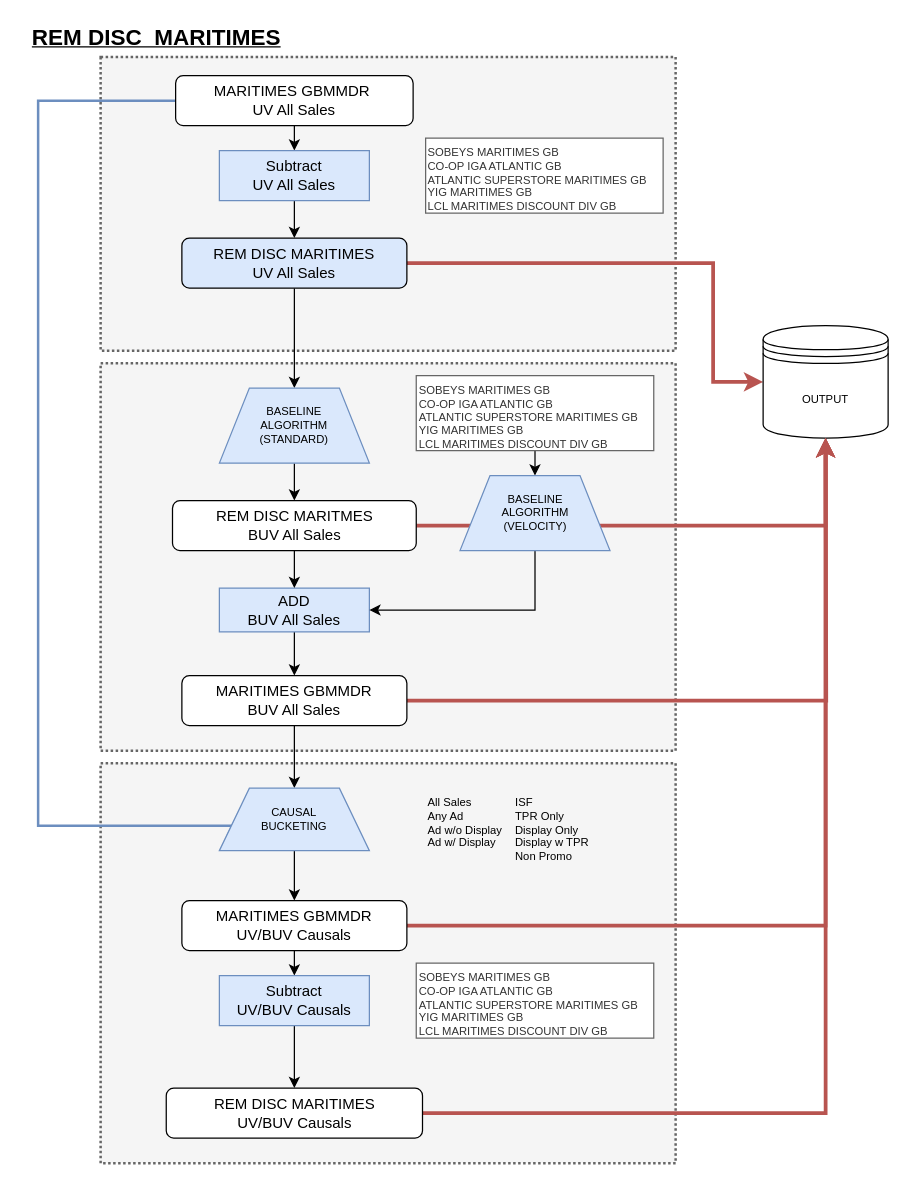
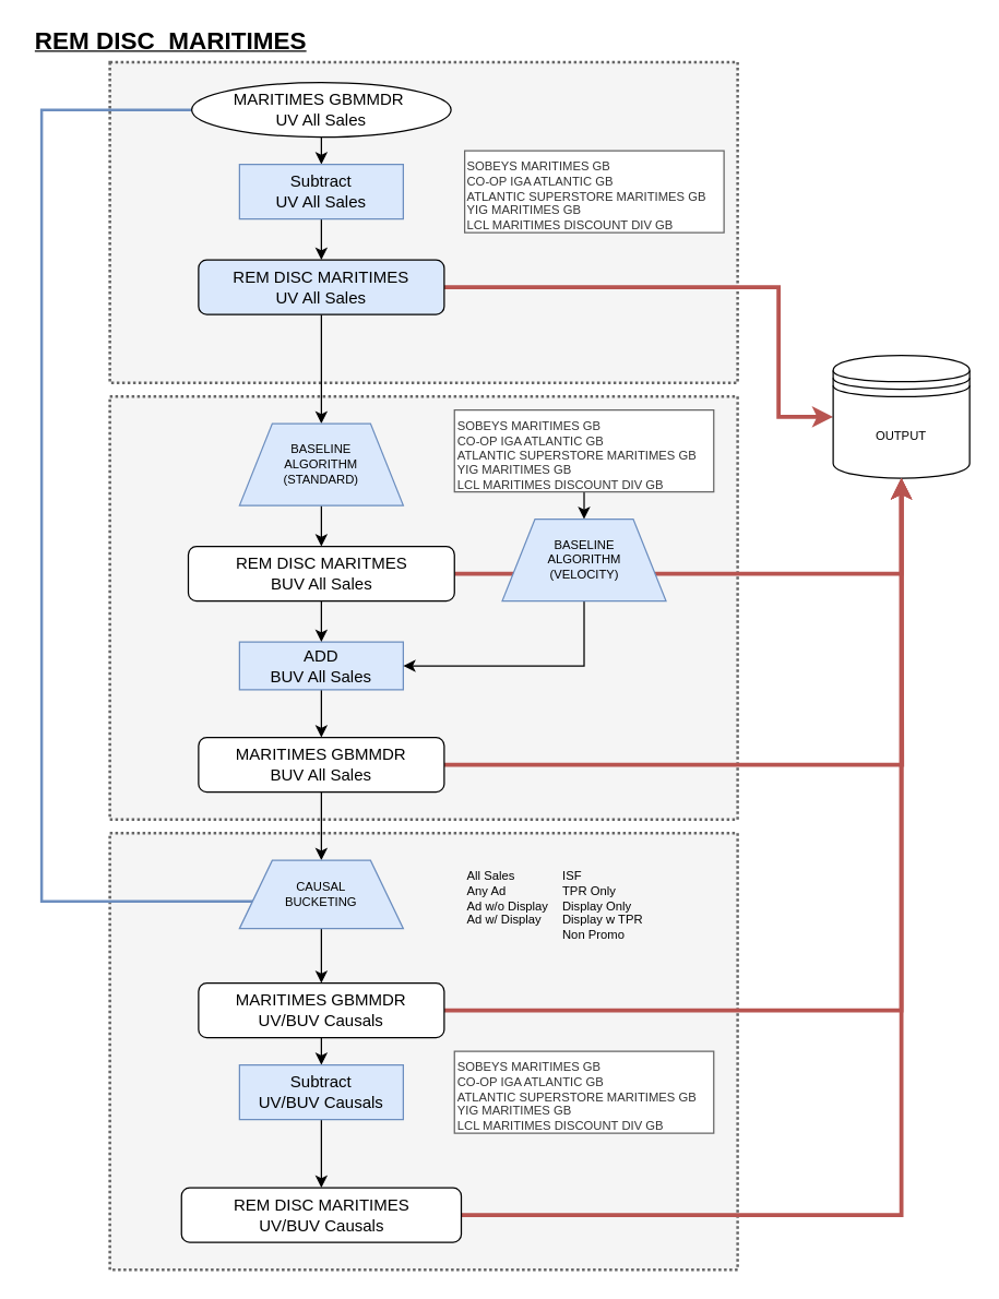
  <mxCell id="0" />
  <mxCell id="1" parent="0" />
  <mxCell id="2" value="" style="rounded=0;whiteSpace=wrap;html=1;fontSize=12;align=center;fillColor=#f5f5f5;strokeColor=#666666;fontColor=#333333;dashed=1;dashPattern=1 1;strokeWidth=2;" vertex="1" parent="1"><mxGeometry x="80" y="610" width="460" height="320" as="geometry" /></mxCell>
  <mxCell id="3" value="" style="rounded=0;whiteSpace=wrap;html=1;fontSize=12;align=center;fillColor=#f5f5f5;strokeColor=#666666;fontColor=#333333;dashed=1;dashPattern=1 1;strokeWidth=2;" vertex="1" parent="1"><mxGeometry x="80" y="45" width="460" height="235" as="geometry" /></mxCell>
  <mxCell id="4" value="" style="rounded=0;whiteSpace=wrap;html=1;fontSize=12;align=center;fillColor=#f5f5f5;strokeColor=#666666;fontColor=#333333;dashed=1;dashPattern=1 1;strokeWidth=2;" vertex="1" parent="1"><mxGeometry x="80" y="290" width="460" height="310" as="geometry" /></mxCell>
  <mxCell id="5" style="edgeStyle=orthogonalEdgeStyle;rounded=0;orthogonalLoop=1;jettySize=auto;html=1;exitX=0.5;exitY=1;exitDx=0;exitDy=0;entryX=0.5;entryY=0;entryDx=0;entryDy=0;" edge="1" parent="1" source="7" target="10"><mxGeometry relative="1" as="geometry" /></mxCell>
  <mxCell id="6" style="edgeStyle=orthogonalEdgeStyle;rounded=0;orthogonalLoop=1;jettySize=auto;html=1;exitX=0;exitY=0.5;exitDx=0;exitDy=0;fontSize=12;entryX=0;entryY=0.5;entryDx=0;entryDy=0;fillColor=#dae8fc;strokeColor=#6c8ebf;strokeWidth=2;" edge="1" parent="1" source="7" target="29"><mxGeometry relative="1" as="geometry"><mxPoint x="90" y="660" as="targetPoint" /><Array as="points"><mxPoint x="30" y="80" /><mxPoint x="30" y="660" /></Array></mxGeometry></mxCell>
- <mxCell id="7" value="&lt;div&gt;&lt;span&gt;MARITIMES GBMMDR&amp;nbsp;&lt;/span&gt;&lt;/div&gt;&lt;div&gt;&lt;span&gt;UV All Sales&lt;/span&gt;&lt;/div&gt;" style="rounded=1;whiteSpace=wrap;html=1;fontSize=12;glass=0;strokeWidth=1;shadow=0;align=center;" parent="1" vertex="1"><mxGeometry x="140" y="60" width="190" height="40" as="geometry" /></mxCell>
+ <mxCell id="7" value="&lt;div&gt;&lt;span&gt;MARITIMES GBMMDR&amp;nbsp;&lt;/span&gt;&lt;/div&gt;&lt;div&gt;&lt;span&gt;UV All Sales&lt;/span&gt;&lt;/div&gt;" style="ellipse;whiteSpace=wrap;html=1;fontSize=12;glass=0;strokeWidth=1;shadow=0;align=center;" parent="1" vertex="1"><mxGeometry x="140" y="60" width="190" height="40" as="geometry" /></mxCell>
  <mxCell id="8" value="&lt;span style=&quot;font-size: 18px&quot;&gt;&lt;b&gt;&lt;u&gt;REM DISC&amp;nbsp; MARITIMES&lt;/u&gt;&lt;/b&gt;&lt;/span&gt;" style="text;html=1;strokeColor=none;fillColor=none;align=center;verticalAlign=middle;whiteSpace=wrap;rounded=0;" vertex="1" parent="1"><mxGeometry x="20" y="20" width="210" height="20" as="geometry" /></mxCell>
  <mxCell id="9" style="edgeStyle=orthogonalEdgeStyle;rounded=0;orthogonalLoop=1;jettySize=auto;html=1;exitX=0.5;exitY=1;exitDx=0;exitDy=0;entryX=0.5;entryY=0;entryDx=0;entryDy=0;fontSize=9;" edge="1" parent="1" source="10" target="13"><mxGeometry relative="1" as="geometry" /></mxCell>
  <mxCell id="10" value="Subtract &lt;br&gt;UV All Sales" style="rounded=0;whiteSpace=wrap;html=1;fillColor=#dae8fc;strokeColor=#6c8ebf;" vertex="1" parent="1"><mxGeometry x="175" y="120" width="120" height="40" as="geometry" /></mxCell>
  <mxCell id="11" style="edgeStyle=orthogonalEdgeStyle;rounded=0;orthogonalLoop=1;jettySize=auto;html=1;exitX=1;exitY=0.5;exitDx=0;exitDy=0;entryX=0;entryY=0.5;entryDx=0;entryDy=0;fontSize=9;fillColor=#f8cecc;strokeColor=#b85450;strokeWidth=3;" edge="1" parent="1" source="13" target="15"><mxGeometry relative="1" as="geometry"><Array as="points"><mxPoint x="570" y="210" /><mxPoint x="570" y="305" /></Array></mxGeometry></mxCell>
  <mxCell id="12" style="edgeStyle=orthogonalEdgeStyle;rounded=0;orthogonalLoop=1;jettySize=auto;html=1;exitX=0.5;exitY=1;exitDx=0;exitDy=0;entryX=0.5;entryY=0;entryDx=0;entryDy=0;fontSize=9;" edge="1" parent="1" source="13" target="17"><mxGeometry relative="1" as="geometry" /></mxCell>
  <mxCell id="13" value="REM DISC MARITIMES &lt;br&gt;UV All Sales" style="rounded=1;whiteSpace=wrap;html=1;fillColor=#dae8fc;" vertex="1" parent="1"><mxGeometry x="145" y="190" width="180" height="40" as="geometry" /></mxCell>
  <mxCell id="14" value="SOBEYS MARITIMES GB&lt;br style=&quot;font-size: 9px;&quot;&gt;  CO-OP IGA ATLANTIC GB&lt;br style=&quot;font-size: 9px;&quot;&gt;  ATLANTIC SUPERSTORE MARITIMES GB&lt;br style=&quot;font-size: 9px;&quot;&gt;  YIG MARITIMES GB&lt;br style=&quot;font-size: 9px;&quot;&gt;  LCL MARITIMES DISCOUNT DIV GB" style="text;html=1;fontSize=9;fillColor=#FFFFFF;strokeColor=#666666;fontColor=#333333;" vertex="1" parent="1"><mxGeometry x="340" y="110" width="190" height="60" as="geometry" /></mxCell>
  <mxCell id="15" value="OUTPUT" style="shape=datastore;whiteSpace=wrap;html=1;rounded=0;fontSize=9;" vertex="1" parent="1"><mxGeometry x="610" y="260" width="100" height="90" as="geometry" /></mxCell>
  <mxCell id="16" style="edgeStyle=orthogonalEdgeStyle;rounded=0;orthogonalLoop=1;jettySize=auto;html=1;exitX=0.5;exitY=1;exitDx=0;exitDy=0;entryX=0.5;entryY=0;entryDx=0;entryDy=0;fontSize=9;" edge="1" parent="1" source="17" target="22"><mxGeometry relative="1" as="geometry" /></mxCell>
  <mxCell id="17" value="BASELINE &lt;br&gt;ALGORITHM&lt;br&gt;(STANDARD)" style="shape=trapezoid;perimeter=trapezoidPerimeter;whiteSpace=wrap;html=1;rounded=0;fontSize=9;fillColor=#dae8fc;strokeColor=#6c8ebf;" vertex="1" parent="1"><mxGeometry x="175" y="310" width="120" height="60" as="geometry" /></mxCell>
  <mxCell id="18" style="edgeStyle=orthogonalEdgeStyle;rounded=0;orthogonalLoop=1;jettySize=auto;html=1;exitX=0.5;exitY=1;exitDx=0;exitDy=0;fontSize=12;" edge="1" parent="1" source="19" target="27"><mxGeometry relative="1" as="geometry" /></mxCell>
  <mxCell id="19" value="ADD &lt;br&gt;BUV All Sales" style="rounded=0;whiteSpace=wrap;html=1;fillColor=#dae8fc;strokeColor=#6c8ebf;" vertex="1" parent="1"><mxGeometry x="175" y="470" width="120" height="35" as="geometry" /></mxCell>
  <mxCell id="20" style="edgeStyle=orthogonalEdgeStyle;rounded=0;orthogonalLoop=1;jettySize=auto;html=1;exitX=1;exitY=0.5;exitDx=0;exitDy=0;entryX=0.5;entryY=1;entryDx=0;entryDy=0;fontSize=12;fillColor=#f8cecc;strokeColor=#b85450;strokeWidth=3;" edge="1" parent="1" source="22" target="15"><mxGeometry relative="1" as="geometry" /></mxCell>
  <mxCell id="21" style="edgeStyle=orthogonalEdgeStyle;rounded=0;orthogonalLoop=1;jettySize=auto;html=1;exitX=0.5;exitY=1;exitDx=0;exitDy=0;entryX=0.5;entryY=0;entryDx=0;entryDy=0;fontSize=12;" edge="1" parent="1" source="22" target="19"><mxGeometry relative="1" as="geometry" /></mxCell>
  <mxCell id="22" value="REM DISC MARITMES&lt;br&gt;BUV All Sales" style="rounded=1;whiteSpace=wrap;html=1;fontSize=12;" vertex="1" parent="1"><mxGeometry x="137.5" y="400" width="195" height="40" as="geometry" /></mxCell>
  <mxCell id="23" style="edgeStyle=orthogonalEdgeStyle;rounded=0;orthogonalLoop=1;jettySize=auto;html=1;exitX=0.5;exitY=1;exitDx=0;exitDy=0;entryX=0.5;entryY=0;entryDx=0;entryDy=0;strokeWidth=1;fontSize=12;" edge="1" parent="1" source="24" target="41"><mxGeometry relative="1" as="geometry" /></mxCell>
  <mxCell id="24" value="SOBEYS MARITIMES GB&lt;br style=&quot;font-size: 9px&quot;&gt;  CO-OP IGA ATLANTIC GB&lt;br style=&quot;font-size: 9px&quot;&gt;  ATLANTIC SUPERSTORE MARITIMES GB&lt;br style=&quot;font-size: 9px&quot;&gt;  YIG MARITIMES GB&lt;br style=&quot;font-size: 9px&quot;&gt;  LCL MARITIMES DISCOUNT DIV GB" style="text;html=1;fontSize=9;fillColor=#FFFFFF;strokeColor=#666666;fontColor=#333333;" vertex="1" parent="1"><mxGeometry x="332.5" y="300" width="190" height="60" as="geometry" /></mxCell>
  <mxCell id="25" style="edgeStyle=orthogonalEdgeStyle;rounded=0;orthogonalLoop=1;jettySize=auto;html=1;exitX=1;exitY=0.5;exitDx=0;exitDy=0;fontSize=12;fillColor=#f8cecc;strokeColor=#b85450;strokeWidth=3;" edge="1" parent="1" source="27"><mxGeometry relative="1" as="geometry"><mxPoint x="660" y="350" as="targetPoint" /></mxGeometry></mxCell>
  <mxCell id="26" style="edgeStyle=orthogonalEdgeStyle;rounded=0;orthogonalLoop=1;jettySize=auto;html=1;exitX=0.5;exitY=1;exitDx=0;exitDy=0;entryX=0.5;entryY=0;entryDx=0;entryDy=0;fontSize=12;" edge="1" parent="1" source="27" target="29"><mxGeometry relative="1" as="geometry" /></mxCell>
  <mxCell id="27" value="MARITIMES GBMMDR&lt;br&gt;BUV All Sales" style="rounded=1;whiteSpace=wrap;html=1;" vertex="1" parent="1"><mxGeometry x="145" y="540" width="180" height="40" as="geometry" /></mxCell>
  <mxCell id="28" style="edgeStyle=orthogonalEdgeStyle;rounded=0;orthogonalLoop=1;jettySize=auto;html=1;exitX=0.5;exitY=1;exitDx=0;exitDy=0;entryX=0.5;entryY=0;entryDx=0;entryDy=0;strokeWidth=1;fontSize=12;" edge="1" parent="1" source="29" target="34"><mxGeometry relative="1" as="geometry" /></mxCell>
  <mxCell id="29" value="CAUSAL &lt;br&gt;BUCKETING" style="shape=trapezoid;perimeter=trapezoidPerimeter;whiteSpace=wrap;html=1;rounded=0;fontSize=9;fillColor=#dae8fc;strokeColor=#6c8ebf;" vertex="1" parent="1"><mxGeometry x="175" y="630" width="120" height="50" as="geometry" /></mxCell>
  <mxCell id="30" value="All Sales&lt;br&gt;Any Ad&lt;br&gt;Ad w/o Display&lt;br&gt;Ad w/ Display&lt;br&gt;" style="text;html=1;fontSize=9;" vertex="1" parent="1"><mxGeometry x="340" y="630" width="70" height="50" as="geometry" /></mxCell>
  <mxCell id="31" value="ISF&lt;br&gt;TPR Only&lt;br&gt;Display Only&lt;br&gt;Display w TPR&lt;br&gt;Non Promo" style="text;html=1;fontSize=9;" vertex="1" parent="1"><mxGeometry x="410" y="630" width="80" height="60" as="geometry" /></mxCell>
  <mxCell id="32" style="edgeStyle=orthogonalEdgeStyle;rounded=0;orthogonalLoop=1;jettySize=auto;html=1;exitX=1;exitY=0.5;exitDx=0;exitDy=0;entryX=0.5;entryY=1;entryDx=0;entryDy=0;strokeWidth=3;fontSize=12;fillColor=#f8cecc;strokeColor=#b85450;" edge="1" parent="1" source="34" target="15"><mxGeometry relative="1" as="geometry" /></mxCell>
  <mxCell id="33" style="edgeStyle=orthogonalEdgeStyle;rounded=0;orthogonalLoop=1;jettySize=auto;html=1;exitX=0.5;exitY=1;exitDx=0;exitDy=0;entryX=0.5;entryY=0;entryDx=0;entryDy=0;strokeWidth=1;fontSize=12;" edge="1" parent="1" source="34" target="36"><mxGeometry relative="1" as="geometry" /></mxCell>
  <mxCell id="34" value="MARITIMES GBMMDR&lt;br&gt;UV/BUV Causals" style="rounded=1;whiteSpace=wrap;html=1;" vertex="1" parent="1"><mxGeometry x="145" y="720" width="180" height="40" as="geometry" /></mxCell>
  <mxCell id="35" style="edgeStyle=orthogonalEdgeStyle;rounded=0;orthogonalLoop=1;jettySize=auto;html=1;exitX=0.5;exitY=1;exitDx=0;exitDy=0;entryX=0.5;entryY=0;entryDx=0;entryDy=0;strokeWidth=1;fontSize=12;" edge="1" parent="1" source="36" target="39"><mxGeometry relative="1" as="geometry" /></mxCell>
  <mxCell id="36" value="Subtract &lt;br&gt;UV/BUV Causals" style="rounded=0;whiteSpace=wrap;html=1;fillColor=#dae8fc;strokeColor=#6c8ebf;" vertex="1" parent="1"><mxGeometry x="175" y="780" width="120" height="40" as="geometry" /></mxCell>
  <mxCell id="37" value="SOBEYS MARITIMES GB&lt;br style=&quot;font-size: 9px;&quot;&gt;  CO-OP IGA ATLANTIC GB&lt;br style=&quot;font-size: 9px;&quot;&gt;  ATLANTIC SUPERSTORE MARITIMES GB&lt;br style=&quot;font-size: 9px;&quot;&gt;  YIG MARITIMES GB&lt;br style=&quot;font-size: 9px;&quot;&gt;  LCL MARITIMES DISCOUNT DIV GB" style="text;html=1;fontSize=9;fillColor=#FFFFFF;strokeColor=#666666;fontColor=#333333;" vertex="1" parent="1"><mxGeometry x="332.5" y="770" width="190" height="60" as="geometry" /></mxCell>
  <mxCell id="38" style="edgeStyle=orthogonalEdgeStyle;rounded=0;orthogonalLoop=1;jettySize=auto;html=1;exitX=1;exitY=0.5;exitDx=0;exitDy=0;entryX=0.5;entryY=1;entryDx=0;entryDy=0;strokeWidth=3;fontSize=12;fillColor=#f8cecc;strokeColor=#b85450;" edge="1" parent="1" source="39" target="15"><mxGeometry relative="1" as="geometry" /></mxCell>
  <mxCell id="39" value="REM DISC MARITIMES&lt;br&gt;UV/BUV Causals" style="rounded=1;whiteSpace=wrap;html=1;" vertex="1" parent="1"><mxGeometry x="132.5" y="870" width="205" height="40" as="geometry" /></mxCell>
  <mxCell id="40" style="edgeStyle=orthogonalEdgeStyle;rounded=0;orthogonalLoop=1;jettySize=auto;html=1;exitX=0.5;exitY=1;exitDx=0;exitDy=0;entryX=1;entryY=0.5;entryDx=0;entryDy=0;strokeWidth=1;fontSize=12;" edge="1" parent="1" source="41" target="19"><mxGeometry relative="1" as="geometry" /></mxCell>
  <mxCell id="41" value="BASELINE &lt;br&gt;ALGORITHM&lt;br&gt;(VELOCITY)" style="shape=trapezoid;perimeter=trapezoidPerimeter;whiteSpace=wrap;html=1;rounded=0;fontSize=9;fillColor=#dae8fc;strokeColor=#6c8ebf;" vertex="1" parent="1"><mxGeometry x="367.5" y="380" width="120" height="60" as="geometry" /></mxCell>
